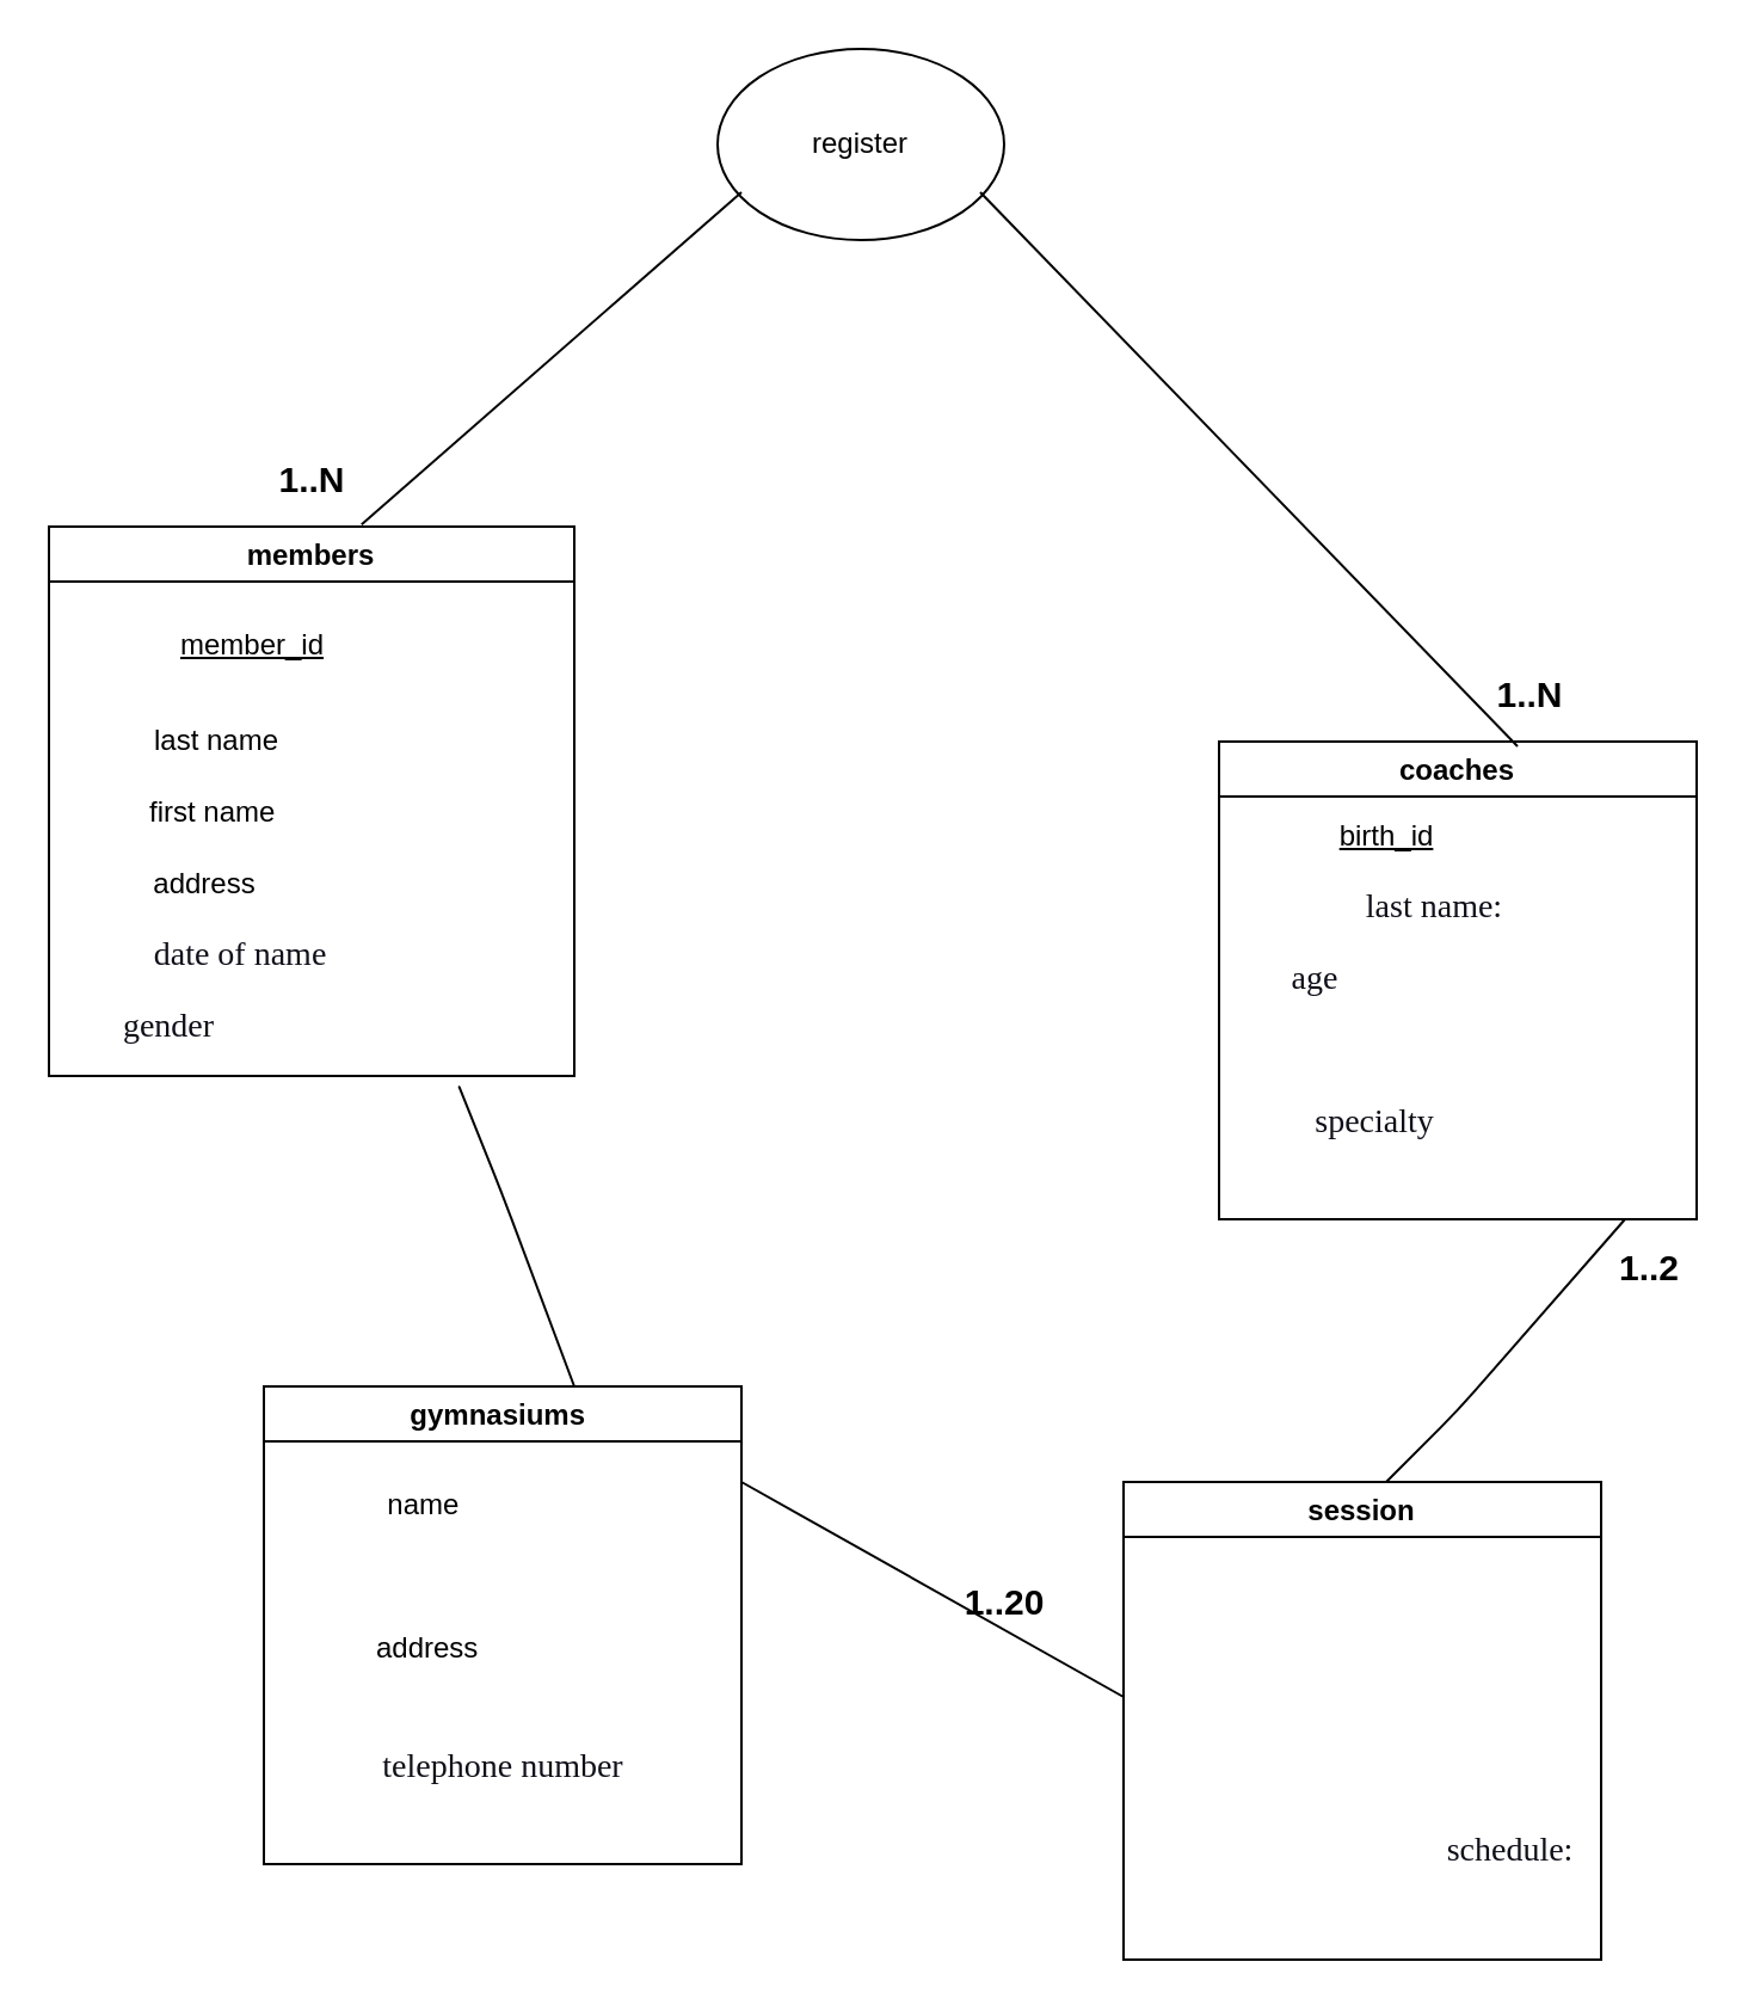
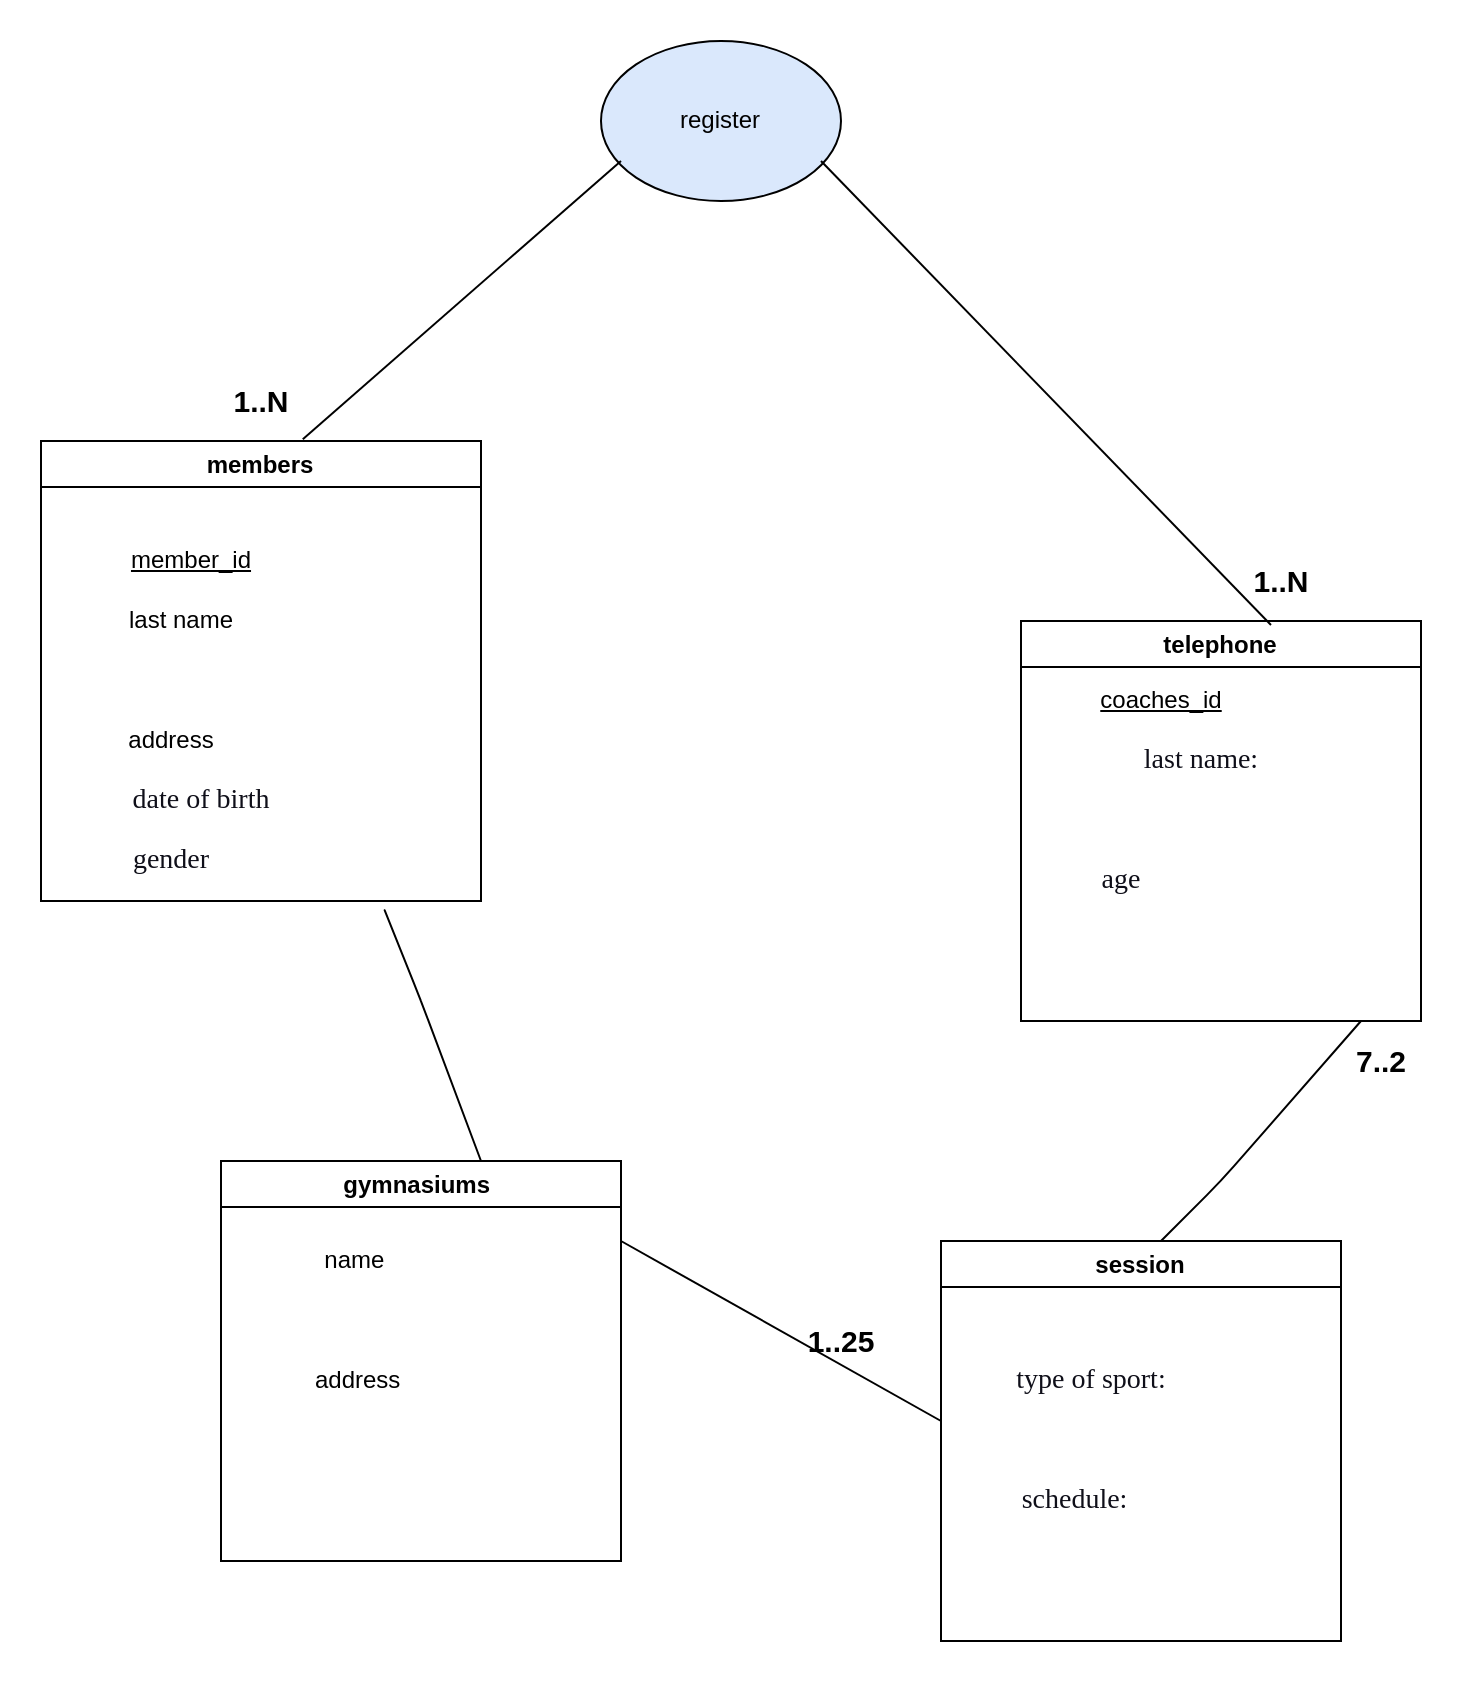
  <mxCell id="0" />
  <mxCell id="1" parent="0" />
  <mxCell id="2" value="members" style="swimlane;" vertex="1" parent="1"><mxGeometry x="20" y="220" width="220" height="230" as="geometry" /></mxCell>
- <mxCell id="3" value="&lt;u&gt;member_id&lt;/u&gt;" style="text;html=1;align=center;verticalAlign=middle;resizable=0;points=[];autosize=1;strokeColor=none;" vertex="1" parent="2"><mxGeometry x="45" y="40" width="80" height="20" as="geometry" /></mxCell>
+ <mxCell id="3" value="&lt;u&gt;member_id&lt;/u&gt;" style="text;html=1;align=center;verticalAlign=middle;resizable=0;points=[];autosize=1;strokeColor=none;" vertex="1" parent="2"><mxGeometry x="35" y="50" width="80" height="20" as="geometry" /></mxCell>
  <mxCell id="4" value="last name" style="text;html=1;align=center;verticalAlign=middle;resizable=0;points=[];autosize=1;strokeColor=none;" vertex="1" parent="2"><mxGeometry x="35" y="80" width="70" height="20" as="geometry" /></mxCell>
  <mxCell id="5" value="address" style="text;html=1;align=center;verticalAlign=middle;resizable=0;points=[];autosize=1;strokeColor=none;" vertex="1" parent="2"><mxGeometry x="35" y="140" width="60" height="20" as="geometry" /></mxCell>
- <mxCell id="6" value="&lt;span style=&quot;color: rgb(15 , 15 , 25) ; font-family: &amp;#34;montserrat&amp;#34; ; font-size: 14px ; text-align: left ; background-color: rgb(255 , 255 , 255)&quot;&gt;gender&lt;/span&gt;" style="text;html=1;align=center;verticalAlign=middle;resizable=0;points=[];autosize=1;strokeColor=none;" vertex="1" parent="2"><mxGeometry x="25" y="200" width="50" height="20" as="geometry" /></mxCell>
- <mxCell id="7" value="first name&amp;nbsp;" style="text;html=1;align=center;verticalAlign=middle;resizable=0;points=[];autosize=1;strokeColor=none;" vertex="1" parent="1"><mxGeometry x="55" y="330" width="70" height="20" as="geometry" /></mxCell>
- <mxCell id="8" value="&lt;span style=&quot;color: rgb(15 , 15 , 25) ; font-family: &amp;#34;montserrat&amp;#34; ; font-size: 14px ; text-align: left ; background-color: rgb(255 , 255 , 255)&quot;&gt;date of name&lt;/span&gt;" style="text;html=1;align=center;verticalAlign=middle;resizable=0;points=[];autosize=1;strokeColor=none;" vertex="1" parent="1"><mxGeometry x="60" y="390" width="80" height="20" as="geometry" /></mxCell>
+ <mxCell id="6" value="&lt;span style=&quot;color: rgb(15 , 15 , 25) ; font-family: &amp;#34;montserrat&amp;#34; ; font-size: 14px ; text-align: left ; background-color: rgb(255 , 255 , 255)&quot;&gt;gender&lt;/span&gt;" style="text;html=1;align=center;verticalAlign=middle;resizable=0;points=[];autosize=1;strokeColor=none;" vertex="1" parent="2"><mxGeometry x="40" y="200" width="50" height="20" as="geometry" /></mxCell>
+ <mxCell id="8" value="&lt;span style=&quot;color: rgb(15 , 15 , 25) ; font-family: &amp;#34;montserrat&amp;#34; ; font-size: 14px ; text-align: left ; background-color: rgb(255 , 255 , 255)&quot;&gt;date of birth&lt;/span&gt;" style="text;html=1;align=center;verticalAlign=middle;resizable=0;points=[];autosize=1;strokeColor=none;" vertex="1" parent="1"><mxGeometry x="60" y="390" width="80" height="20" as="geometry" /></mxCell>
  <mxCell id="9" value="gymnasiums " style="swimlane;" vertex="1" parent="1"><mxGeometry x="110" y="580" width="200" height="200" as="geometry" /></mxCell>
  <mxCell id="10" value="&amp;nbsp; &amp;nbsp; &amp;nbsp; &amp;nbsp; &amp;nbsp; &amp;nbsp;address" style="text;html=1;align=center;verticalAlign=middle;resizable=0;points=[];autosize=1;strokeColor=none;" vertex="1" parent="9"><mxGeometry x="5" y="100" width="90" height="20" as="geometry" /></mxCell>
- <mxCell id="11" value="&lt;span style=&quot;color: rgb(15 , 15 , 25) ; font-family: &amp;#34;montserrat&amp;#34; ; font-size: 14px ; text-align: left ; background-color: rgb(255 , 255 , 255)&quot;&gt;telephone number&lt;/span&gt;" style="text;html=1;align=center;verticalAlign=middle;resizable=0;points=[];autosize=1;strokeColor=none;" vertex="1" parent="9"><mxGeometry x="40" y="150" width="120" height="20" as="geometry" /></mxCell>
  <mxCell id="12" value="&amp;nbsp; &amp;nbsp; &amp;nbsp; &amp;nbsp; &amp;nbsp; &amp;nbsp; &amp;nbsp;name" style="text;html=1;align=center;verticalAlign=middle;resizable=0;points=[];autosize=1;strokeColor=none;" vertex="1" parent="9"><mxGeometry y="40" width="90" height="20" as="geometry" /></mxCell>
  <mxCell id="13" value="session" style="swimlane;" vertex="1" parent="1"><mxGeometry x="470" y="620" width="200" height="200" as="geometry" /></mxCell>
- <mxCell id="15" value="&lt;span style=&quot;color: rgb(15 , 15 , 25) ; font-family: &amp;#34;montserrat&amp;#34; ; font-size: 14px ; text-align: left ; background-color: rgb(255 , 255 , 255)&quot;&gt;&amp;nbsp;schedule:&lt;/span&gt;" style="text;html=1;align=center;verticalAlign=middle;resizable=0;points=[];autosize=1;strokeColor=none;" vertex="1" parent="1"><mxGeometry x="595" y="765" width="70" height="20" as="geometry" /></mxCell>
- <mxCell id="16" value="coaches" style="swimlane;" vertex="1" parent="1"><mxGeometry x="510" y="310" width="200" height="200" as="geometry" /></mxCell>
- <mxCell id="17" value="&lt;span style=&quot;color: rgb(15 , 15 , 25) ; font-family: &amp;#34;montserrat&amp;#34; ; font-size: 14px ; text-align: left ; background-color: rgb(255 , 255 , 255)&quot;&gt;age&lt;/span&gt;" style="text;html=1;align=center;verticalAlign=middle;resizable=0;points=[];autosize=1;strokeColor=none;" vertex="1" parent="16"><mxGeometry x="25" y="90" width="30" height="20" as="geometry" /></mxCell>
- <mxCell id="18" value="&lt;u&gt;birth_id&lt;/u&gt;" style="text;html=1;align=center;verticalAlign=middle;resizable=0;points=[];autosize=1;strokeColor=none;" vertex="1" parent="16"><mxGeometry x="30" y="30" width="80" height="20" as="geometry" /></mxCell>
+ <mxCell id="14" value="&lt;span style=&quot;color: rgb(15 , 15 , 25) ; font-family: &amp;#34;montserrat&amp;#34; ; font-size: 14px ; text-align: left ; background-color: rgb(255 , 255 , 255)&quot;&gt;type of sport:&lt;/span&gt;" style="text;html=1;align=center;verticalAlign=middle;resizable=0;points=[];autosize=1;strokeColor=none;" vertex="1" parent="1"><mxGeometry x="500" y="680" width="90" height="20" as="geometry" /></mxCell>
+ <mxCell id="15" value="&lt;span style=&quot;color: rgb(15 , 15 , 25) ; font-family: &amp;#34;montserrat&amp;#34; ; font-size: 14px ; text-align: left ; background-color: rgb(255 , 255 , 255)&quot;&gt;&amp;nbsp;schedule:&lt;/span&gt;" style="text;html=1;align=center;verticalAlign=middle;resizable=0;points=[];autosize=1;strokeColor=none;" vertex="1" parent="1"><mxGeometry x="500" y="740" width="70" height="20" as="geometry" /></mxCell>
+ <mxCell id="16" value="telephone" style="swimlane;" vertex="1" parent="1"><mxGeometry x="510" y="310" width="200" height="200" as="geometry" /></mxCell>
+ <mxCell id="17" value="&lt;span style=&quot;color: rgb(15 , 15 , 25) ; font-family: &amp;#34;montserrat&amp;#34; ; font-size: 14px ; text-align: left ; background-color: rgb(255 , 255 , 255)&quot;&gt;age&lt;/span&gt;" style="text;html=1;align=center;verticalAlign=middle;resizable=0;points=[];autosize=1;strokeColor=none;" vertex="1" parent="16"><mxGeometry x="35" y="120" width="30" height="20" as="geometry" /></mxCell>
+ <mxCell id="18" value="&lt;u&gt;coaches_id&lt;/u&gt;" style="text;html=1;align=center;verticalAlign=middle;resizable=0;points=[];autosize=1;strokeColor=none;" vertex="1" parent="16"><mxGeometry x="30" y="30" width="80" height="20" as="geometry" /></mxCell>
  <mxCell id="19" value="&lt;span style=&quot;color: rgb(15 , 15 , 25) ; font-family: &amp;#34;montserrat&amp;#34; ; font-size: 14px ; text-align: left ; background-color: rgb(255 , 255 , 255)&quot;&gt;last name:&lt;/span&gt;" style="text;html=1;align=center;verticalAlign=middle;resizable=0;points=[];autosize=1;strokeColor=none;" vertex="1" parent="16"><mxGeometry x="55" y="60" width="70" height="20" as="geometry" /></mxCell>
- <mxCell id="20" value="&lt;span style=&quot;color: rgb(15 , 15 , 25) ; font-family: &amp;#34;montserrat&amp;#34; ; font-size: 14px ; text-align: left ; background-color: rgb(255 , 255 , 255)&quot;&gt;specialty&lt;/span&gt;" style="text;html=1;align=center;verticalAlign=middle;resizable=0;points=[];autosize=1;strokeColor=none;" vertex="1" parent="16"><mxGeometry x="30" y="150" width="70" height="20" as="geometry" /></mxCell>
  <mxCell id="21" value="" style="endArrow=none;html=1;" edge="1" parent="1"><mxGeometry width="50" height="50" relative="1" as="geometry"><mxPoint x="210" y="500" as="sourcePoint" /><mxPoint x="240" y="580" as="targetPoint" /><Array as="points"><mxPoint x="190" y="450" /><mxPoint x="210" y="500" /></Array></mxGeometry></mxCell>
  <mxCell id="22" value="" style="endArrow=none;html=1;" edge="1" parent="1"><mxGeometry width="50" height="50" relative="1" as="geometry"><mxPoint x="310" y="620" as="sourcePoint" /><mxPoint x="470" y="710" as="targetPoint" /></mxGeometry></mxCell>
- <mxCell id="23" value="&lt;b&gt;&lt;font style=&quot;font-size: 15px&quot;&gt;1..20&lt;/font&gt;&lt;/b&gt;" style="text;html=1;align=center;verticalAlign=middle;resizable=0;points=[];autosize=1;strokeColor=none;" vertex="1" parent="1"><mxGeometry x="395" y="660" width="50" height="20" as="geometry" /></mxCell>
+ <mxCell id="23" value="&lt;b&gt;&lt;font style=&quot;font-size: 15px&quot;&gt;1..25&lt;/font&gt;&lt;/b&gt;" style="text;html=1;align=center;verticalAlign=middle;resizable=0;points=[];autosize=1;strokeColor=none;" vertex="1" parent="1"><mxGeometry x="395" y="660" width="50" height="20" as="geometry" /></mxCell>
  <mxCell id="24" value="" style="endArrow=none;html=1;" edge="1" parent="1"><mxGeometry width="50" height="50" relative="1" as="geometry"><mxPoint x="580" y="620" as="sourcePoint" /><mxPoint x="680" y="510" as="targetPoint" /><Array as="points"><mxPoint x="610" y="590" /></Array></mxGeometry></mxCell>
- <mxCell id="25" value="&lt;font style=&quot;font-size: 15px&quot;&gt;&lt;b&gt;1..2&lt;/b&gt;&lt;/font&gt;" style="text;html=1;align=center;verticalAlign=middle;resizable=0;points=[];autosize=1;strokeColor=none;" vertex="1" parent="1"><mxGeometry x="670" y="520" width="40" height="20" as="geometry" /></mxCell>
- <mxCell id="26" value="register" style="ellipse;whiteSpace=wrap;html=1;" vertex="1" parent="1"><mxGeometry x="300" y="20" width="120" height="80" as="geometry" /></mxCell>
+ <mxCell id="25" value="&lt;font style=&quot;font-size: 15px&quot;&gt;&lt;b&gt;7..2&lt;/b&gt;&lt;/font&gt;" style="text;html=1;align=center;verticalAlign=middle;resizable=0;points=[];autosize=1;strokeColor=none;" vertex="1" parent="1"><mxGeometry x="670" y="520" width="40" height="20" as="geometry" /></mxCell>
+ <mxCell id="26" value="register" style="ellipse;whiteSpace=wrap;html=1;fillColor=#dae8fc;" vertex="1" parent="1"><mxGeometry x="300" y="20" width="120" height="80" as="geometry" /></mxCell>
  <mxCell id="27" value="" style="endArrow=none;html=1;exitX=0.595;exitY=-0.004;exitDx=0;exitDy=0;exitPerimeter=0;" edge="1" parent="1" source="2"><mxGeometry width="50" height="50" relative="1" as="geometry"><mxPoint x="260" y="130" as="sourcePoint" /><mxPoint x="310" y="80" as="targetPoint" /></mxGeometry></mxCell>
  <mxCell id="28" value="&lt;b&gt;&lt;font style=&quot;font-size: 15px&quot;&gt;1..N&lt;/font&gt;&lt;/b&gt;" style="text;html=1;align=center;verticalAlign=middle;resizable=0;points=[];autosize=1;strokeColor=none;" vertex="1" parent="1"><mxGeometry x="110" y="190" width="40" height="20" as="geometry" /></mxCell>
  <mxCell id="29" value="" style="endArrow=none;html=1;exitX=0.625;exitY=0.01;exitDx=0;exitDy=0;exitPerimeter=0;" edge="1" parent="1" source="16"><mxGeometry width="50" height="50" relative="1" as="geometry"><mxPoint x="490" y="170" as="sourcePoint" /><mxPoint x="410" y="80" as="targetPoint" /></mxGeometry></mxCell>
  <mxCell id="30" value="&lt;b&gt;&lt;font style=&quot;font-size: 15px&quot;&gt;1..N&lt;/font&gt;&lt;/b&gt;" style="text;html=1;align=center;verticalAlign=middle;resizable=0;points=[];autosize=1;strokeColor=none;" vertex="1" parent="1"><mxGeometry x="620" y="280" width="40" height="20" as="geometry" /></mxCell>
